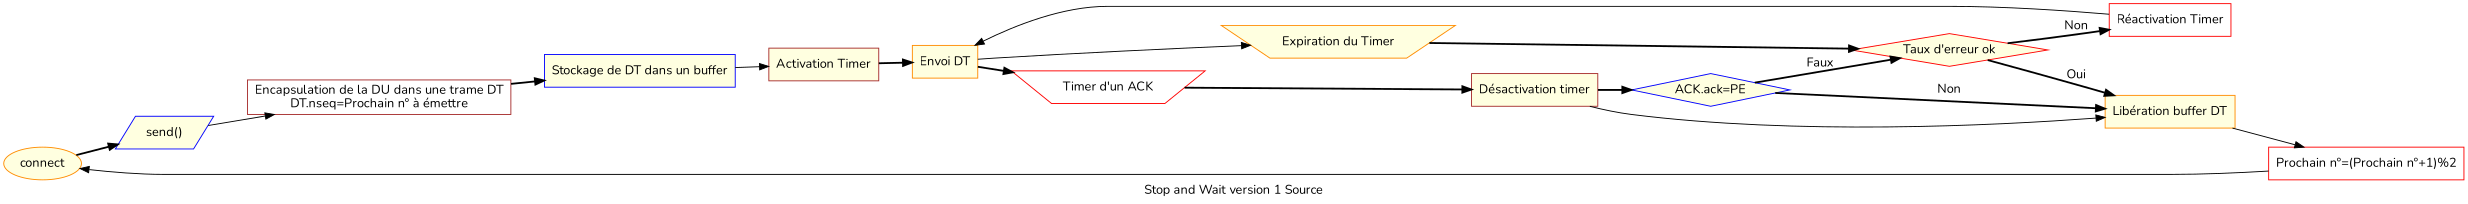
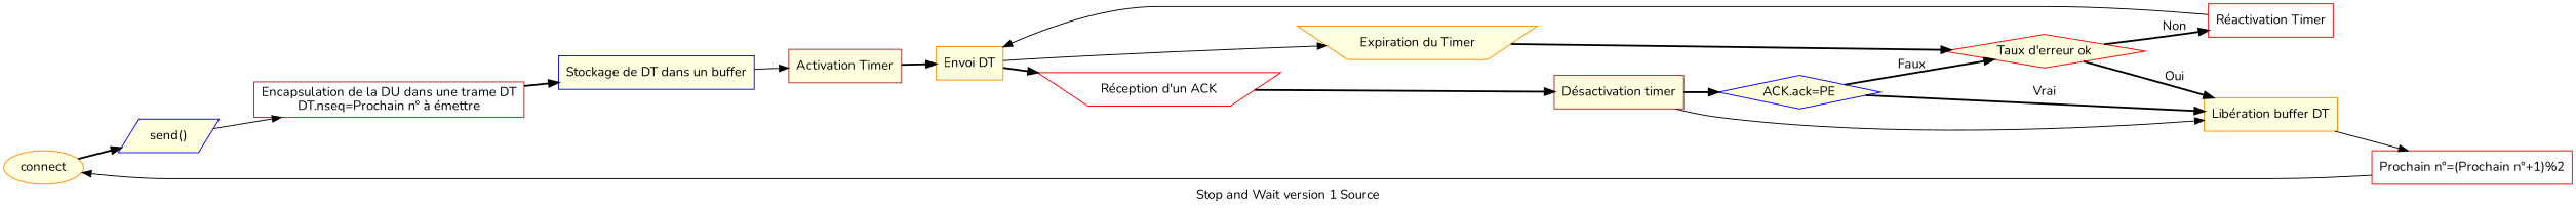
  digraph {
    fontname=Nunito
    label="Stop and Wait version 1 Source"
    rankdir=LR
    node [color=darkorange fillcolor=lightyellow fontname=Nunito style=filled shape=rectangle]
    edge [fontname=Nunito style=bold]
    n1 [label=connect shape=""]
    n2 [color=blue label="send()" shape=parallelogram]
    n3 [color=brown fillcolor=white label="Encapsulation de la DU dans une trame DT\nDT.nseq=Prochain n° à émettre"]
    n4 [color=blue label="Stockage de DT dans un buffer"]
    n5 [color=brown label="Activation Timer"]
    n6 [label="Envoi DT"]
-   n7 [color=red fillcolor=white label="Timer d'un ACK" shape=invtrapezium]
+   n7 [color=red fillcolor=white label="Réception d'un ACK" shape=invtrapezium]
    n8 [label="Expiration du Timer" shape=invtrapezium]
    n9 [color=brown label="Désactivation timer"]
    n10 [color=red label="Taux d'erreur ok" shape=diamond]
    n11 [color=blue label="ACK.ack=PE" shape=diamond]
    n12 [label="Libération buffer DT"]
    n13 [color=red fillcolor=white label="Prochain n°=(Prochain n°+1)%2"]
    n14 [color=red fillcolor=white label="Réactivation Timer"]
    n1 -> n2
    n2 -> n3 [style=solid]
    n3 -> n4
    n4 -> n5 [style=solid]
    n5 -> n6
    n6 -> n7
    n6 -> n8 [style=solid]
    n7 -> n9
    n8 -> n10
    n9 -> n11
    n9 -> n12 [style=solid]
    n10 -> n12 [label=Oui]
    n10 -> n14 [label=Non]
    n11 -> n10 [label=Faux]
-   n11 -> n12 [label=Non]
+   n11 -> n12 [label=Vrai]
    n12 -> n13 [style=solid]
    n13 -> n1 [style=solid]
    n14 -> n6 [style=solid]
  }
